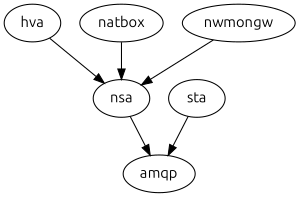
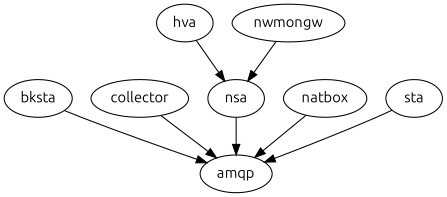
  digraph {
    fontname=Ubuntu
    node [fontname=Ubuntu]
    edge [fontname=Ubuntu]
+   bksta
    amqp
+   collector
    hva
    nsa
    natbox
    nwmongw
    sta
+   bksta -> amqp
+   collector -> amqp
    hva -> nsa
    nsa -> amqp
-   natbox -> nsa
+   natbox -> amqp
    nwmongw -> nsa
    sta -> amqp
  }
